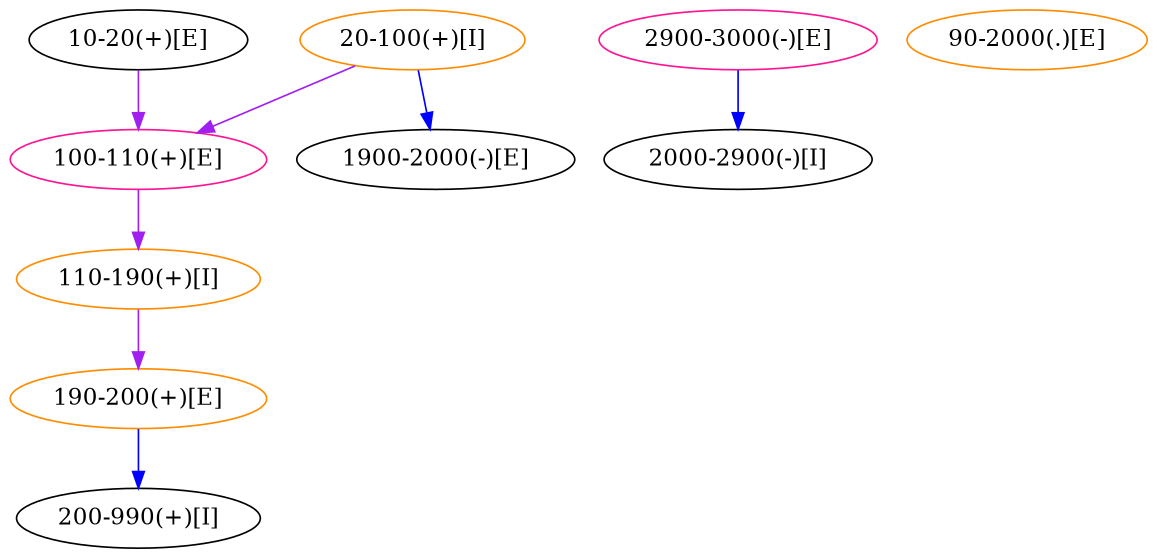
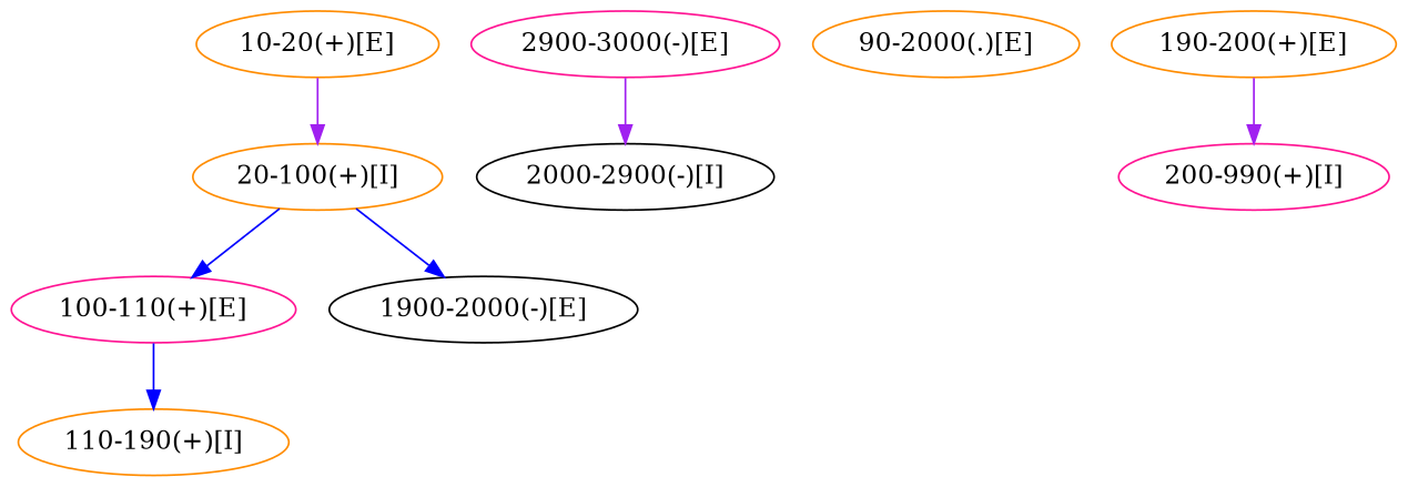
  strict digraph {
    node [color=darkorange ids="A.1.1"]
    edge [color=blue]
-   "10-20(+)[E]" [color=black ids="A.1.1.1"]
+   "10-20(+)[E]" [ids="A.1.1.1"]
    "20-100(+)[I]"
    "100-110(+)[E]" [color=deeppink ids="A.1.1.2"]
    "1900-2000(-)[E]" [color=black ids="B.1.1.1"]
    "110-190(+)[I]"
    "2000-2900(-)[I]" [color=black ids="B.1.1"]
    "90-2000(.)[E]" [ids="A.2.1.1"]
-   "200-990(+)[I]" [color=black]
+   "200-990(+)[I]" [color=deeppink]
    "2900-3000(-)[E]" [color=deeppink ids="B.1.1.2"]
    "190-200(+)[E]" [ids="A.1.1.3"]
-   "10-20(+)[E]" -> "100-110(+)[E]" [color=purple]
-   "20-100(+)[I]" -> "100-110(+)[E]" [color=purple]
+   "10-20(+)[E]" -> "20-100(+)[I]" [color=purple]
+   "20-100(+)[I]" -> "100-110(+)[E]"
    "20-100(+)[I]" -> "1900-2000(-)[E]"
-   "100-110(+)[E]" -> "110-190(+)[I]" [color=purple]
-   "110-190(+)[I]" -> "190-200(+)[E]" [color=purple]
-   "2900-3000(-)[E]" -> "2000-2900(-)[I]"
-   "190-200(+)[E]" -> "200-990(+)[I]"
+   "100-110(+)[E]" -> "110-190(+)[I]"
+   "2900-3000(-)[E]" -> "2000-2900(-)[I]" [color=purple]
+   "190-200(+)[E]" -> "200-990(+)[I]" [color=purple]
  }
